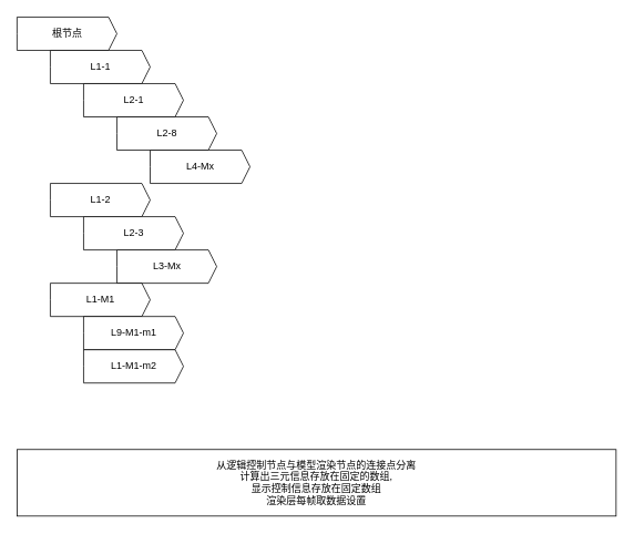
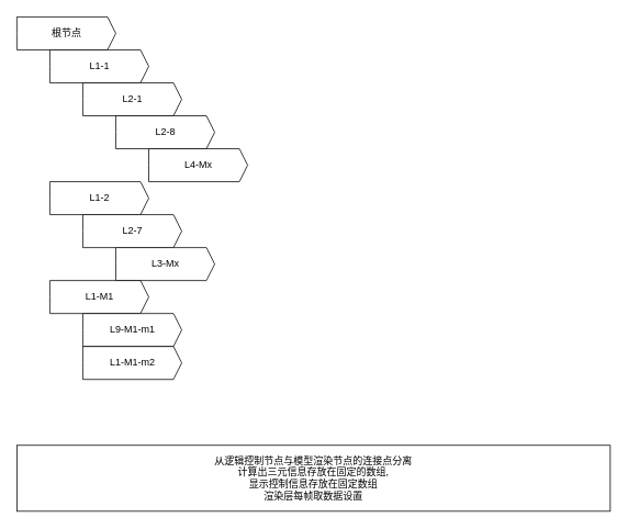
  <mxCell id="0" />
  <mxCell id="1" parent="0" />
  <mxCell id="2" value="根节点" style="html=1;shadow=0;dashed=0;align=center;verticalAlign=middle;shape=mxgraph.arrows2.arrow;dy=0;dx=10;notch=0;" parent="1" vertex="1"><mxGeometry x="20" y="20" width="120" height="40" as="geometry" /></mxCell>
  <mxCell id="3" value="L1-1" style="html=1;shadow=0;dashed=0;align=center;verticalAlign=middle;shape=mxgraph.arrows2.arrow;dy=0;dx=10;notch=0;" parent="1" vertex="1"><mxGeometry x="60" y="60" width="120" height="40" as="geometry" /></mxCell>
  <mxCell id="4" value="L1-2" style="html=1;shadow=0;dashed=0;align=center;verticalAlign=middle;shape=mxgraph.arrows2.arrow;dy=0;dx=10;notch=0;" parent="1" vertex="1"><mxGeometry x="60" y="220" width="120" height="40" as="geometry" /></mxCell>
  <mxCell id="5" value="L2-1" style="html=1;shadow=0;dashed=0;align=center;verticalAlign=middle;shape=mxgraph.arrows2.arrow;dy=0;dx=10;notch=0;" parent="1" vertex="1"><mxGeometry x="100" y="100" width="120" height="40" as="geometry" /></mxCell>
  <mxCell id="6" value="L2-8" style="html=1;shadow=0;dashed=0;align=center;verticalAlign=middle;shape=mxgraph.arrows2.arrow;dy=0;dx=10;notch=0;" parent="1" vertex="1"><mxGeometry x="140" y="140" width="120" height="40" as="geometry" /></mxCell>
- <mxCell id="7" value="L2-3" style="html=1;shadow=0;dashed=0;align=center;verticalAlign=middle;shape=mxgraph.arrows2.arrow;dy=0;dx=10;notch=0;" parent="1" vertex="1"><mxGeometry x="100" y="260" width="120" height="40" as="geometry" /></mxCell>
+ <mxCell id="7" value="L2-7" style="html=1;shadow=0;dashed=0;align=center;verticalAlign=middle;shape=mxgraph.arrows2.arrow;dy=0;dx=10;notch=0;" parent="1" vertex="1"><mxGeometry x="100" y="260" width="120" height="40" as="geometry" /></mxCell>
  <mxCell id="8" value="L3-Mx" style="html=1;shadow=0;dashed=0;align=center;verticalAlign=middle;shape=mxgraph.arrows2.arrow;dy=0;dx=10;notch=0;" parent="1" vertex="1"><mxGeometry x="140" y="300" width="120" height="40" as="geometry" /></mxCell>
  <mxCell id="9" value="L1-M1" style="html=1;shadow=0;dashed=0;align=center;verticalAlign=middle;shape=mxgraph.arrows2.arrow;dy=0;dx=10;notch=0;" parent="1" vertex="1"><mxGeometry x="60" y="340" width="120" height="40" as="geometry" /></mxCell>
  <mxCell id="10" value="L9-M1-m1" style="html=1;shadow=0;dashed=0;align=center;verticalAlign=middle;shape=mxgraph.arrows2.arrow;dy=0;dx=10;notch=0;" parent="1" vertex="1"><mxGeometry x="100" y="380" width="120" height="40" as="geometry" /></mxCell>
  <mxCell id="11" value="L1-M1-m2" style="html=1;shadow=0;dashed=0;align=center;verticalAlign=middle;shape=mxgraph.arrows2.arrow;dy=0;dx=10;notch=0;" parent="1" vertex="1"><mxGeometry x="100" y="420" width="120" height="40" as="geometry" /></mxCell>
  <mxCell id="12" value="L4-Mx" style="html=1;shadow=0;dashed=0;align=center;verticalAlign=middle;shape=mxgraph.arrows2.arrow;dy=0;dx=10;notch=0;" parent="1" vertex="1"><mxGeometry x="180" y="180" width="120" height="40" as="geometry" /></mxCell>
  <mxCell id="13" value="从逻辑控制节点与模型渲染节点的连接点分离&lt;br&gt;计算出三元信息存放在固定的数组,&lt;br&gt;显示控制信息存放在固定数组&lt;br&gt;渲染层每帧取数据设置" style="rounded=0;whiteSpace=wrap;html=1;" parent="1" vertex="1"><mxGeometry x="20" y="540" width="720" height="80" as="geometry" /></mxCell>
